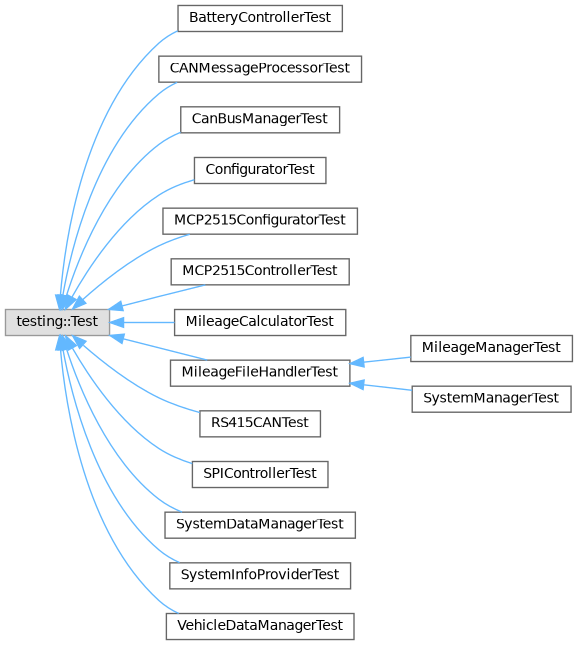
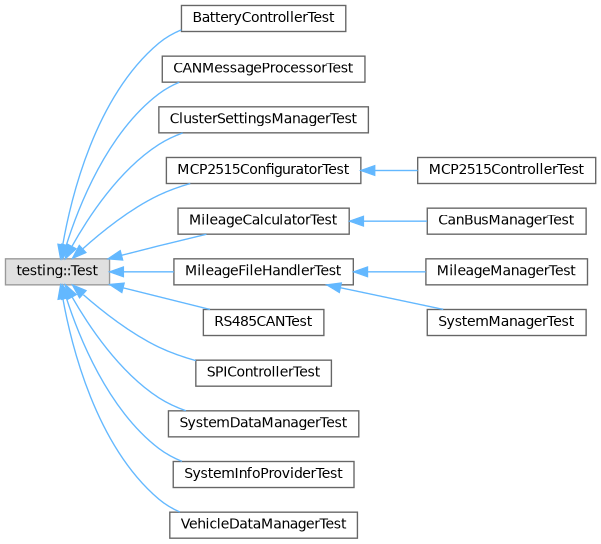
  digraph {
    rankdir=LR
    node [color=grey40 fillcolor=white fontname=Helvetica fontsize=10 shape=box style=filled]
    edge [color=steelblue1 dir=back fontname=Helvetica fontsize=10 labelfontname=Helvetica labelfontsize=10 style=solid]
    n1 [color=grey60 fillcolor="#E0E0E0" height=0.2 label="testing::Test" width=0.4]
    n2 [height=0.2 label=BatteryControllerTest width=0.4]
    n3 [height=0.2 label=CANMessageProcessorTest width=0.4]
    n4 [height=0.2 label=CanBusManagerTest width=0.4]
-   n5 [height=0.2 label=ConfiguratorTest width=0.4]
+   n5 [height=0.2 label=ClusterSettingsManagerTest width=0.4]
    n6 [height=0.2 label=MCP2515ConfiguratorTest width=0.4]
    n7 [height=0.2 label=MCP2515ControllerTest width=0.4]
    n8 [height=0.2 label=MileageCalculatorTest width=0.4]
    n9 [height=0.2 label=MileageFileHandlerTest width=0.4]
-   n10 [height=0.2 label=RS415CANTest width=0.4]
+   n10 [height=0.2 label=RS485CANTest width=0.4]
    n11 [height=0.2 label=SPIControllerTest width=0.4]
    n12 [height=0.2 label=SystemDataManagerTest width=0.4]
    n13 [height=0.2 label=SystemInfoProviderTest width=0.4]
    n14 [height=0.2 label=VehicleDataManagerTest width=0.4]
    n15 [height=0.2 label=MileageManagerTest width=0.4]
    n16 [height=0.2 label=SystemManagerTest width=0.4]
    n1 -> n2
    n1 -> n3
-   n1 -> n4
+   n8 -> n4
    n1 -> n5
    n1 -> n6
-   n1 -> n7
+   n6 -> n7
    n1 -> n8
    n1 -> n9
    n1 -> n10
    n1 -> n11
    n1 -> n12
    n1 -> n13
    n1 -> n14
    n9 -> n15
    n9 -> n16
  }
